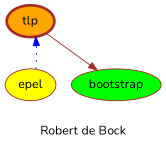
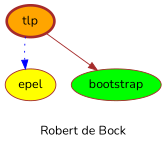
  digraph {
    fontname=Nunito
    label="Robert de Bock"
    node [color=brown fontname=Nunito style=filled]
    edge [fontname=Nunito]
    bootstrap [fillcolor=green]
    epel [fillcolor=yellow]
    tlp [fillcolor=orange penwidth=3]
    tlp -> bootstrap [color=brown style=solid]
-   epel -> tlp [color=blue style=dotted]
+   tlp -> epel [color=blue style=dotted]
  }
